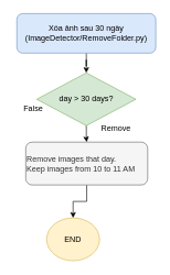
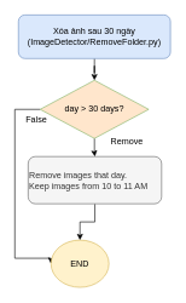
  <mxCell id="0" />
  <mxCell id="1" parent="0" />
  <mxCell id="2" style="edgeStyle=orthogonalEdgeStyle;rounded=0;orthogonalLoop=1;jettySize=auto;html=1;entryX=0.5;entryY=0;entryDx=0;entryDy=0;" edge="1" parent="1" source="3" target="6"><mxGeometry relative="1" as="geometry"><mxPoint x="130.083" y="100" as="targetPoint" /></mxGeometry></mxCell>
  <mxCell id="3" value="Xóa ảnh sau 30 ngày&lt;div&gt;(ImageDetector/RemoveFolder.py)&lt;/div&gt;" style="rounded=1;whiteSpace=wrap;html=1;fillColor=#dae8fc;strokeColor=#6c8ebf;" vertex="1" parent="1"><mxGeometry x="25" y="20" width="210" height="60" as="geometry" /></mxCell>
  <mxCell id="4" style="edgeStyle=orthogonalEdgeStyle;rounded=0;orthogonalLoop=1;jettySize=auto;html=1;entryX=0.5;entryY=0;entryDx=0;entryDy=0;" edge="1" parent="1" source="6" target="11"><mxGeometry relative="1" as="geometry" /></mxCell>
- <mxCell id="6" value="day &amp;gt; 30 days?" style="rhombus;whiteSpace=wrap;html=1;fillColor=#d5e8d4;strokeColor=#82b366;" vertex="1" parent="1"><mxGeometry x="55" y="110" width="150" height="80" as="geometry" /></mxCell>
+ <mxCell id="5" style="edgeStyle=orthogonalEdgeStyle;rounded=0;orthogonalLoop=1;jettySize=auto;html=1;entryX=0;entryY=0.5;entryDx=0;entryDy=0;" edge="1" parent="1" source="6" target="7"><mxGeometry relative="1" as="geometry"><Array as="points"><mxPoint x="20" y="150" /><mxPoint x="20" y="355" /></Array></mxGeometry></mxCell>
+ <mxCell id="6" value="day &amp;gt; 30 days?" style="rhombus;whiteSpace=wrap;html=1;fillColor=#ffe6cc;strokeColor=#82b366;" vertex="1" parent="1"><mxGeometry x="55" y="110" width="150" height="80" as="geometry" /></mxCell>
  <mxCell id="7" value="END" style="ellipse;whiteSpace=wrap;html=1;fillColor=#fff2cc;strokeColor=#d6b656;" vertex="1" parent="1"><mxGeometry x="70" y="330" width="80" height="65" as="geometry" /></mxCell>
  <mxCell id="8" value="Remove" style="text;html=1;align=center;verticalAlign=middle;whiteSpace=wrap;rounded=0;" vertex="1" parent="1"><mxGeometry x="145" y="180" width="60" height="30" as="geometry" /></mxCell>
  <mxCell id="9" value="False" style="text;html=1;align=center;verticalAlign=middle;whiteSpace=wrap;rounded=0;" vertex="1" parent="1"><mxGeometry x="20" y="150" width="60" height="30" as="geometry" /></mxCell>
  <mxCell id="10" style="edgeStyle=orthogonalEdgeStyle;rounded=0;orthogonalLoop=1;jettySize=auto;html=1;entryX=0.5;entryY=0;entryDx=0;entryDy=0;" edge="1" parent="1" source="11" target="7"><mxGeometry relative="1" as="geometry" /></mxCell>
  <mxCell id="11" value="Remove images that day.&lt;div&gt;Keep images from 10 to 11 AM&lt;/div&gt;" style="rounded=1;whiteSpace=wrap;html=1;align=left;fillColor=#f5f5f5;fontColor=#333333;strokeColor=#666666;" vertex="1" parent="1"><mxGeometry x="38.44" y="215" width="184.37" height="65" as="geometry" /></mxCell>
